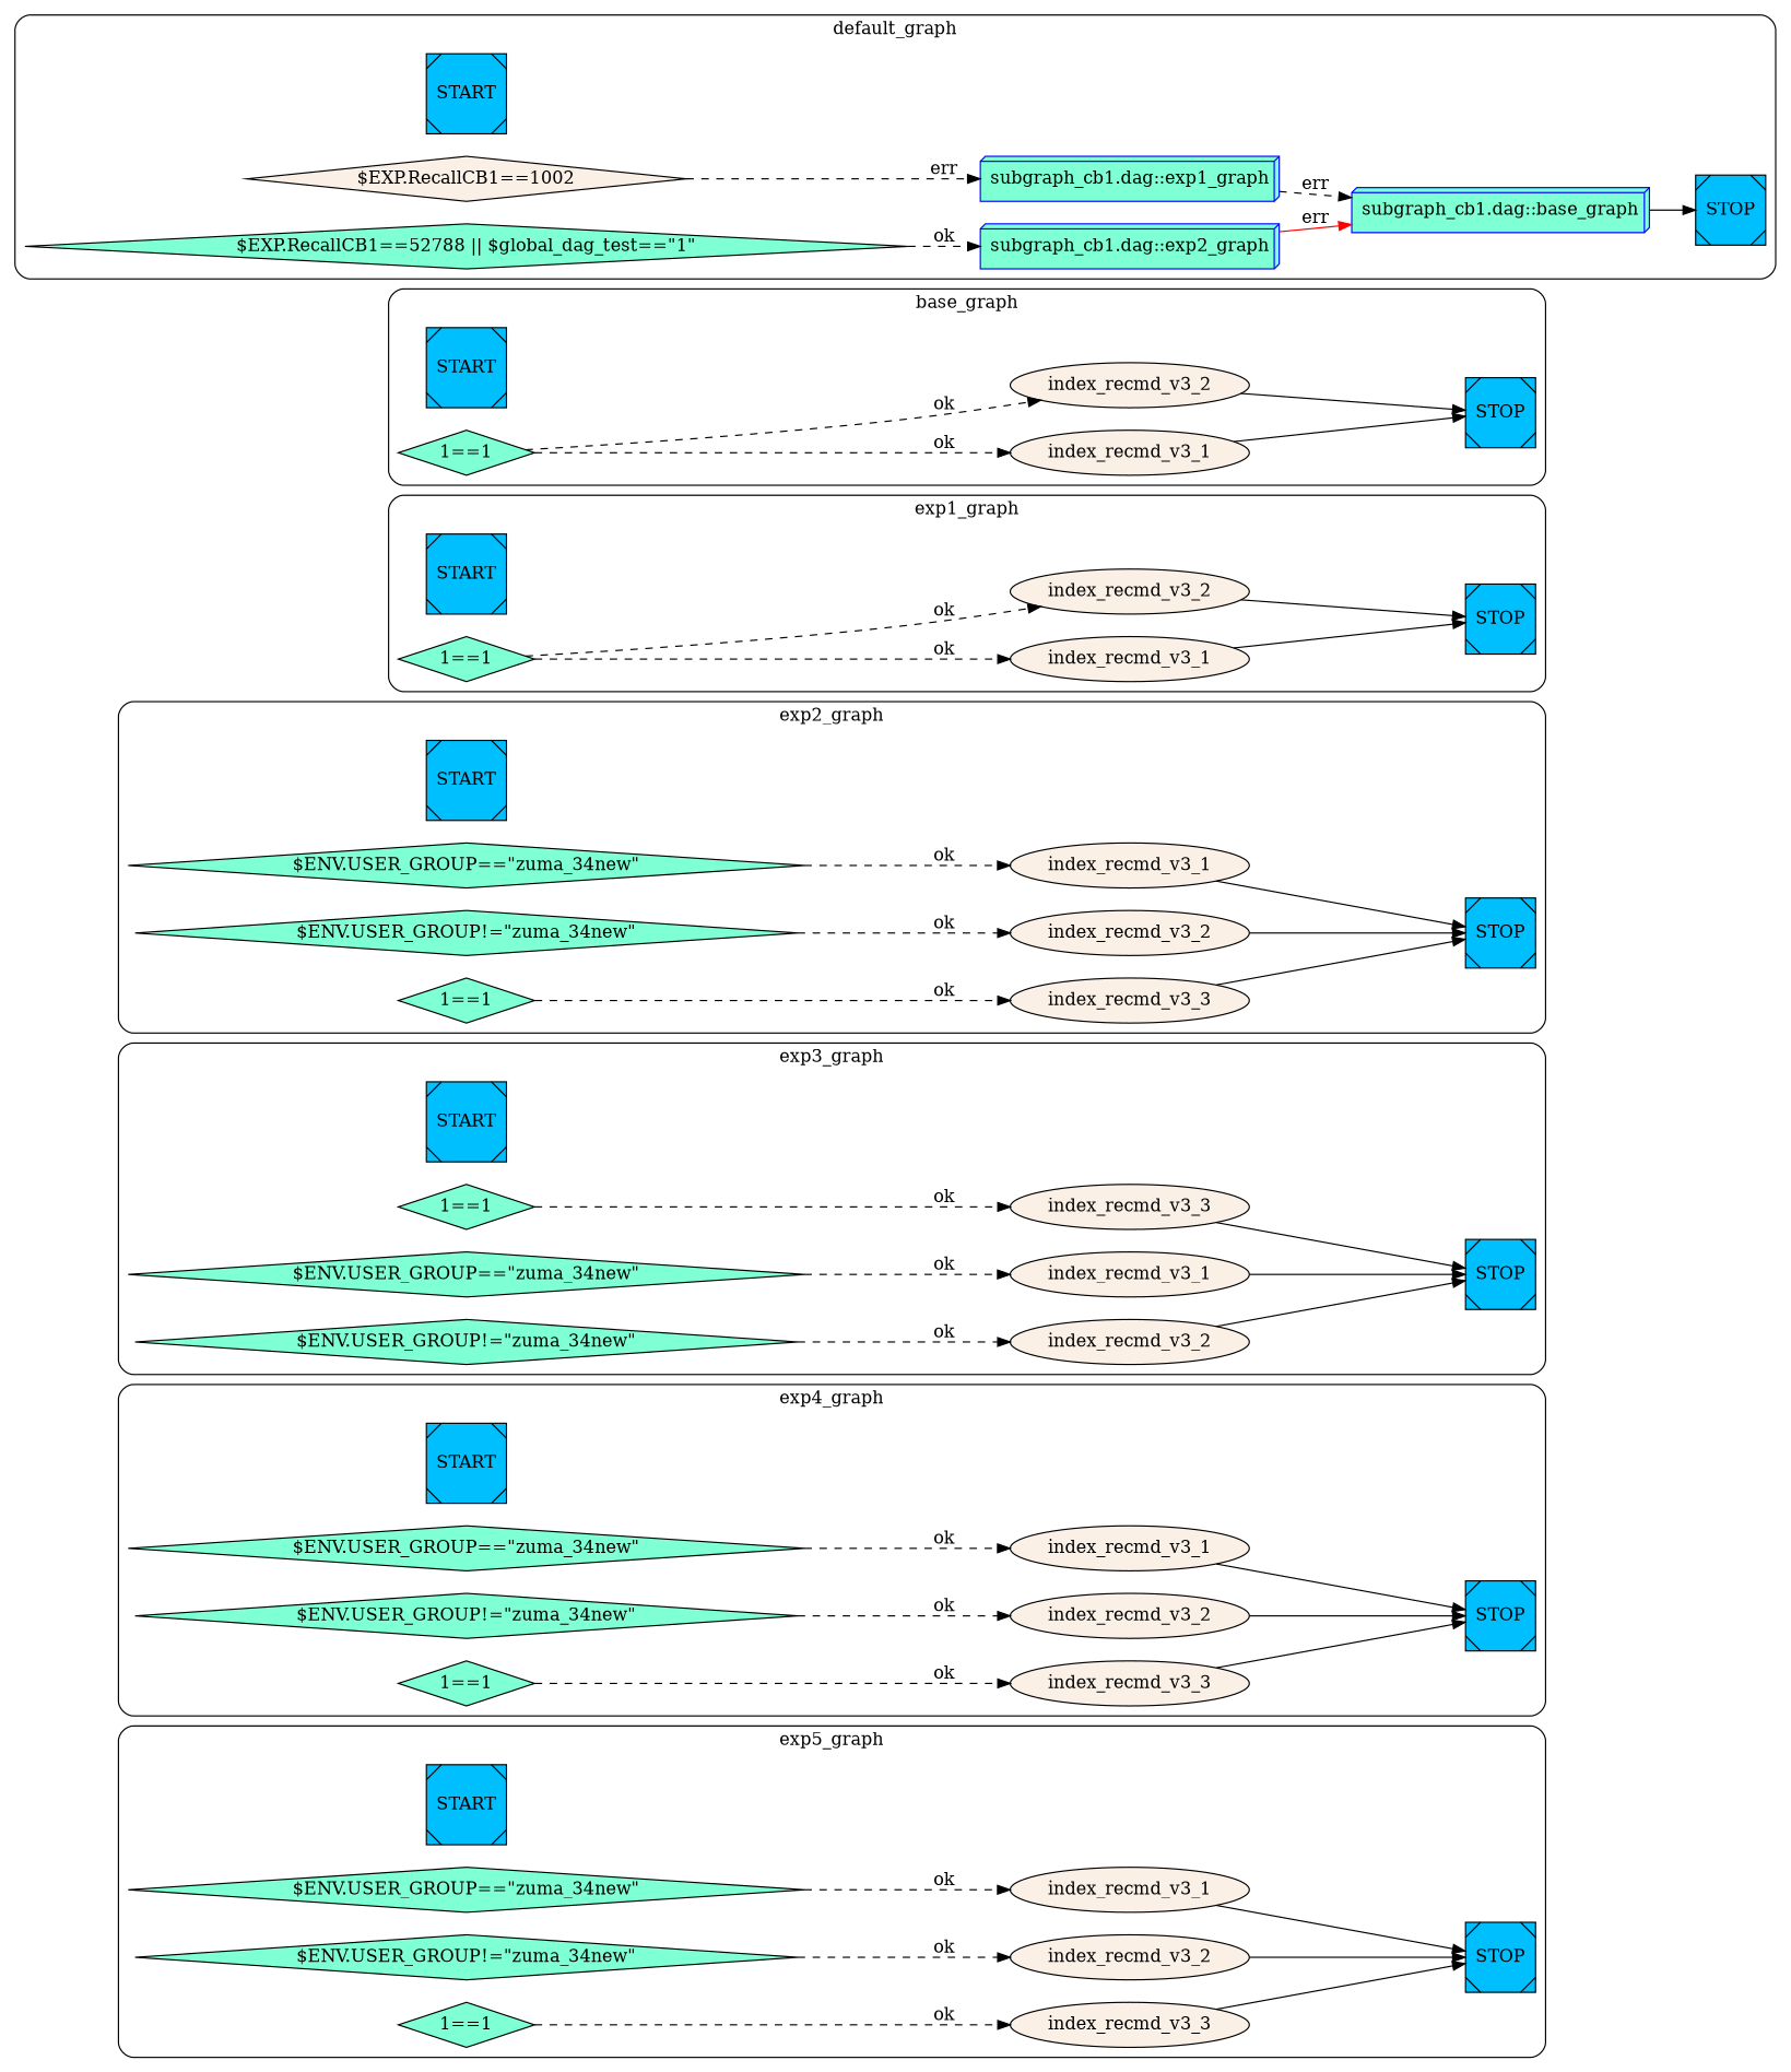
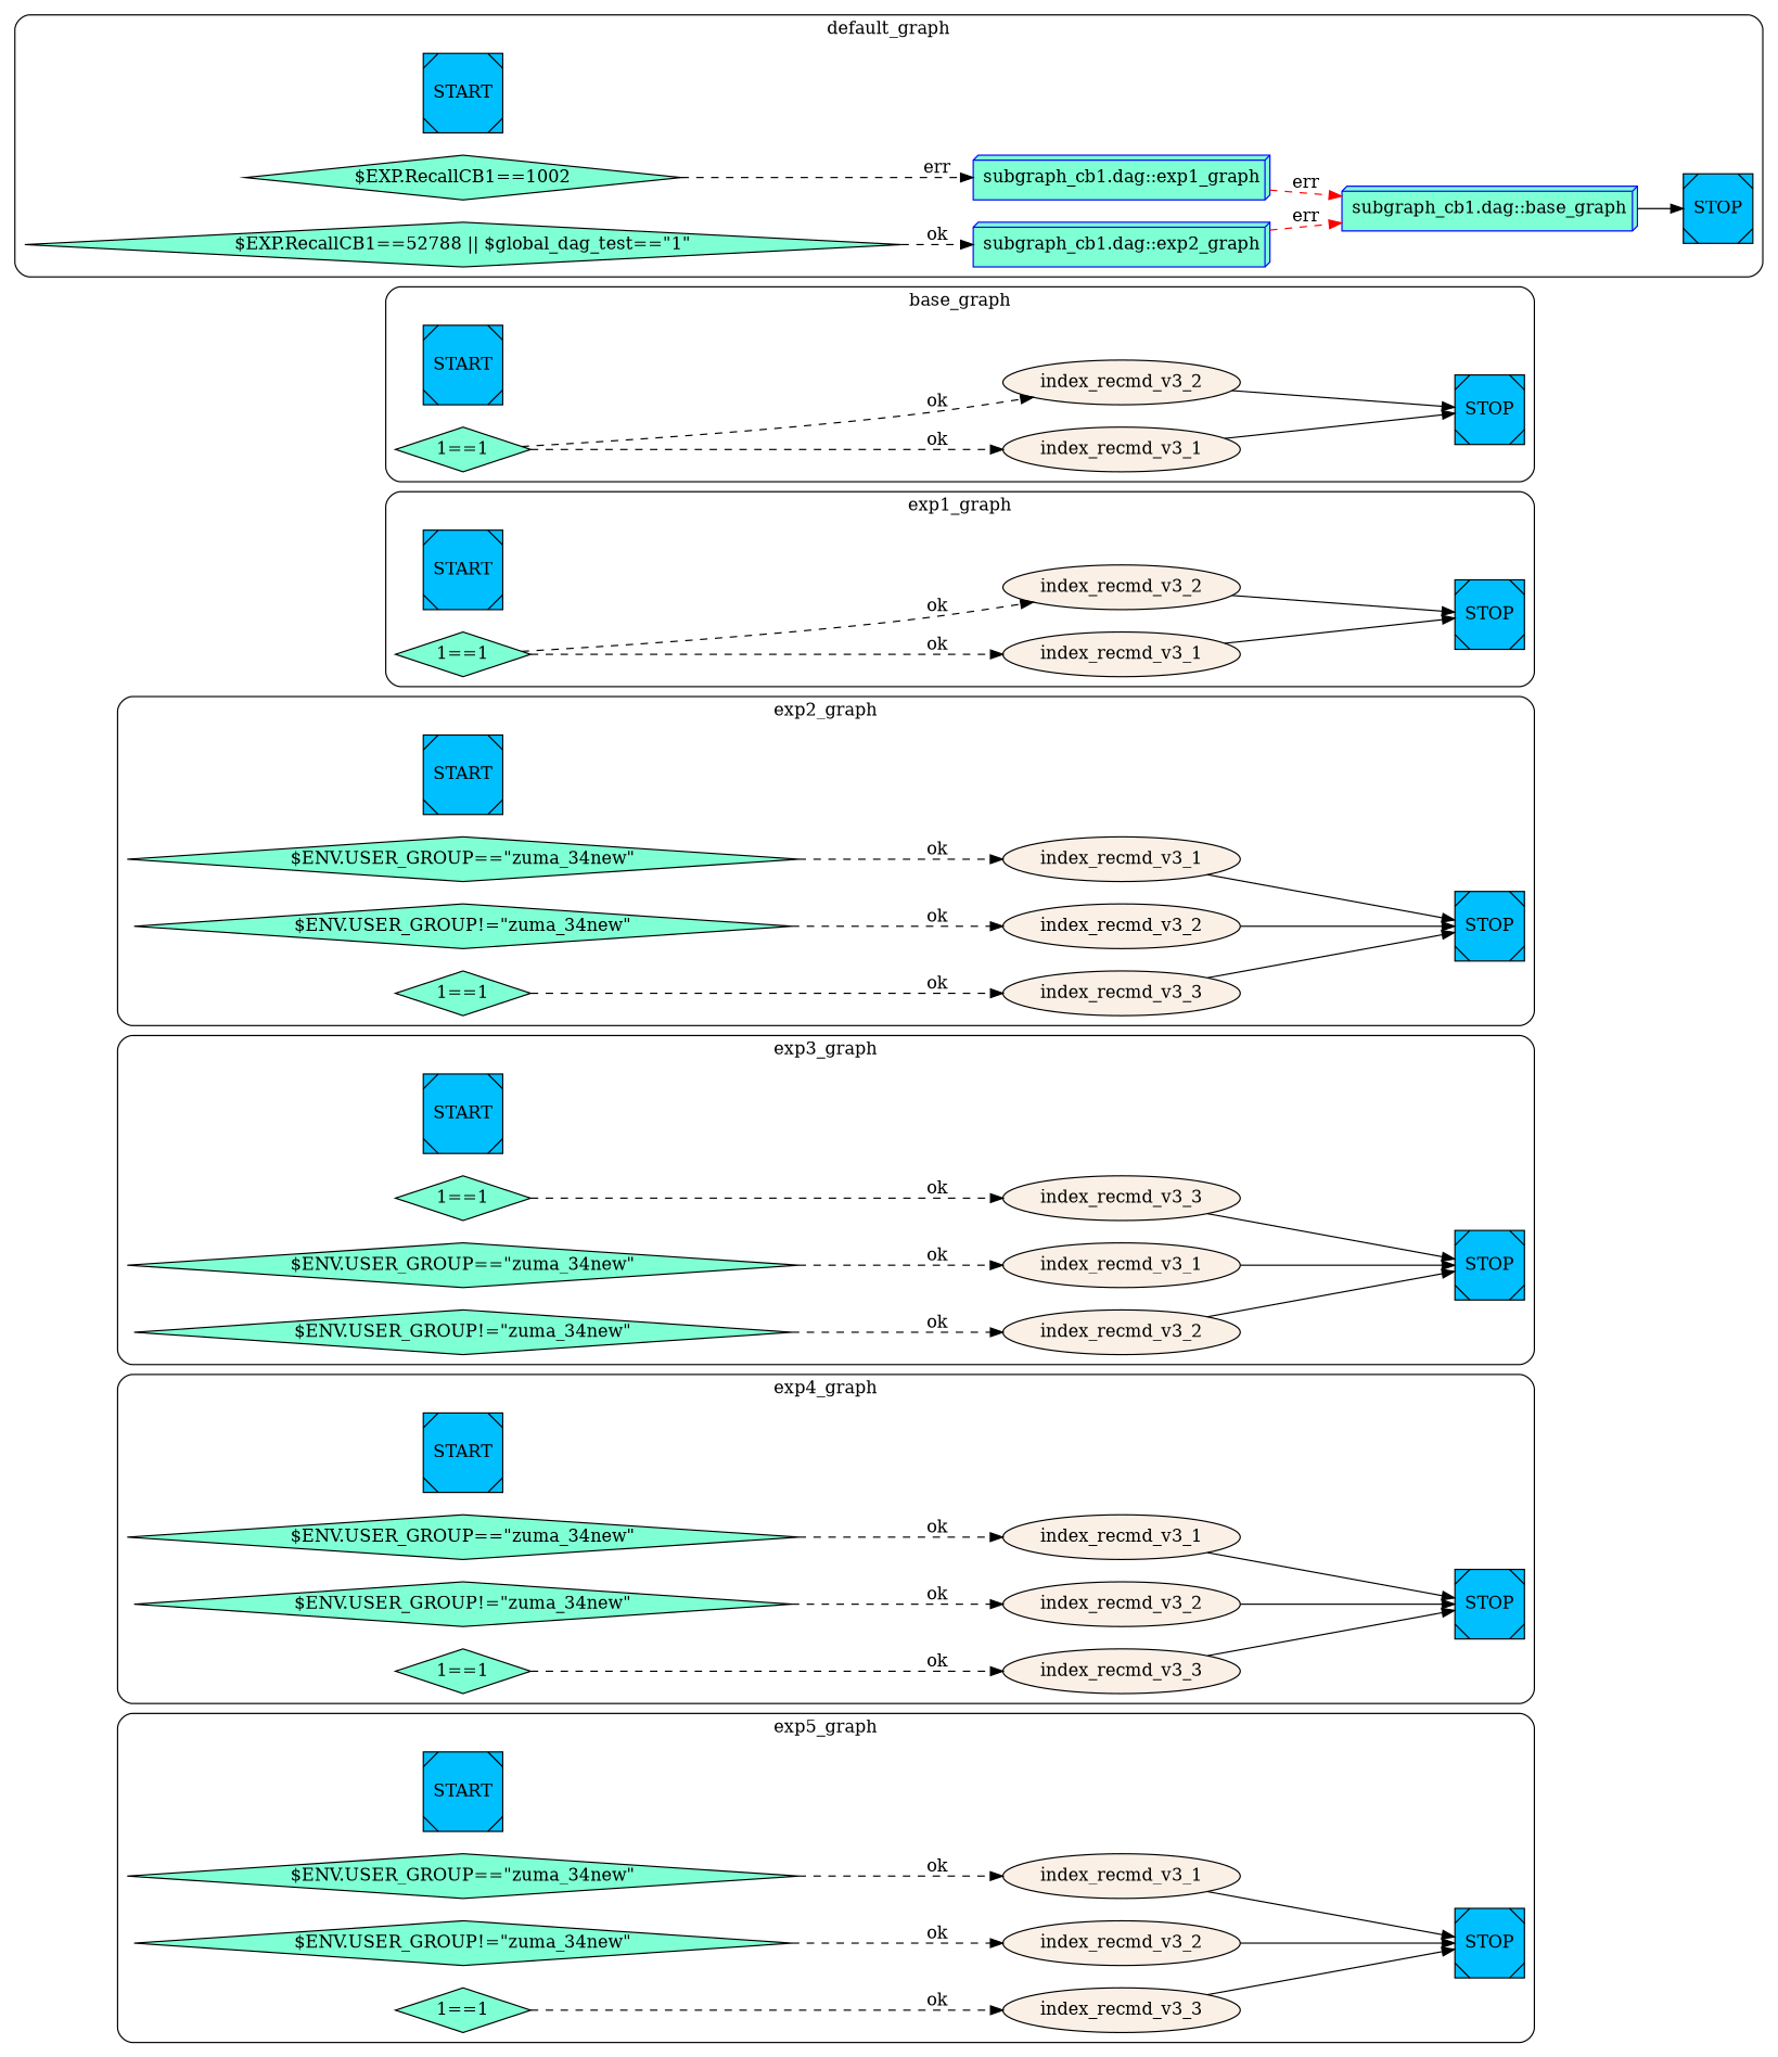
  digraph {
    rankdir=LR
    node [color=black fillcolor=aquamarine style=filled]
    edge [style=dashed]
    n1 [fillcolor=deepskyblue label=START shape=Msquare]
    n2 [fillcolor=deepskyblue label=STOP shape=Msquare]
    n3 [fillcolor=linen label=index_recmd_v3_3]
    n4 [label="$ENV.USER_GROUP==\"zuma_34new\"" shape=diamond]
    n5 [fillcolor=linen label=index_recmd_v3_1]
    n6 [label="$ENV.USER_GROUP!=\"zuma_34new\"" shape=diamond]
    n7 [fillcolor=linen label=index_recmd_v3_2]
    n8 [label="1==1" shape=diamond]
    n9 [fillcolor=deepskyblue label=START shape=Msquare]
    n10 [fillcolor=deepskyblue label=STOP shape=Msquare]
    n11 [fillcolor=linen label=index_recmd_v3_3]
    n12 [label="$ENV.USER_GROUP==\"zuma_34new\"" shape=diamond]
    n13 [fillcolor=linen label=index_recmd_v3_1]
    n14 [label="$ENV.USER_GROUP!=\"zuma_34new\"" shape=diamond]
    n15 [fillcolor=linen label=index_recmd_v3_2]
    n16 [label="1==1" shape=diamond]
    n17 [fillcolor=deepskyblue label=START shape=Msquare]
    n18 [fillcolor=deepskyblue label=STOP shape=Msquare]
    n19 [label="1==1" shape=diamond]
    n20 [fillcolor=linen label=index_recmd_v3_3]
    n21 [label="$ENV.USER_GROUP==\"zuma_34new\"" shape=diamond]
    n22 [fillcolor=linen label=index_recmd_v3_1]
    n23 [label="$ENV.USER_GROUP!=\"zuma_34new\"" shape=diamond]
    n24 [fillcolor=linen label=index_recmd_v3_2]
    n25 [fillcolor=deepskyblue label=START shape=Msquare]
    n26 [fillcolor=deepskyblue label=STOP shape=Msquare]
    n27 [fillcolor=linen label=index_recmd_v3_3]
    n28 [label="$ENV.USER_GROUP==\"zuma_34new\"" shape=diamond]
    n29 [fillcolor=linen label=index_recmd_v3_1]
    n30 [label="$ENV.USER_GROUP!=\"zuma_34new\"" shape=diamond]
    n31 [fillcolor=linen label=index_recmd_v3_2]
    n32 [label="1==1" shape=diamond]
    n33 [fillcolor=deepskyblue label=START shape=Msquare]
    n34 [fillcolor=deepskyblue label=STOP shape=Msquare]
    n35 [label="1==1" shape=diamond]
    n36 [fillcolor=linen label=index_recmd_v3_1]
    n37 [fillcolor=linen label=index_recmd_v3_2]
    n38 [fillcolor=deepskyblue label=START shape=Msquare]
    n39 [fillcolor=deepskyblue label=STOP shape=Msquare]
    n40 [label="1==1" shape=diamond]
    n41 [fillcolor=linen label=index_recmd_v3_1]
    n42 [fillcolor=linen label=index_recmd_v3_2]
    n43 [fillcolor=deepskyblue label=START shape=Msquare]
    n44 [fillcolor=deepskyblue label=STOP shape=Msquare]
    n45 [color=blue label="subgraph_cb1.dag::base_graph" shape=box3d]
-   n46 [fillcolor=linen label="$EXP.RecallCB1==1002" shape=diamond]
+   n46 [label="$EXP.RecallCB1==1002" shape=diamond]
    n47 [color=blue label="subgraph_cb1.dag::exp1_graph" shape=box3d]
    n48 [label="$EXP.RecallCB1==52788 || $global_dag_test==\"1\"" shape=diamond]
    n49 [color=blue label="subgraph_cb1.dag::exp2_graph" shape=box3d]
    subgraph cluster_1 {
      label=exp5_graph
      style=rounded
      n1
      n2
      n3
      n4
      n5
      n6
      n7
      n8
    }
    subgraph cluster_2 {
      label=exp4_graph
      style=rounded
      n9
      n10
      n11
      n12
      n13
      n14
      n15
      n16
    }
    subgraph cluster_3 {
      label=exp3_graph
      style=rounded
      n17
      n18
      n19
      n20
      n21
      n22
      n23
      n24
    }
    subgraph cluster_4 {
      label=exp2_graph
      style=rounded
      n25
      n26
      n27
      n28
      n29
      n30
      n31
      n32
    }
    subgraph cluster_5 {
      label=exp1_graph
      style=rounded
      n33
      n34
      n35
      n36
      n37
    }
    subgraph cluster_6 {
      label=base_graph
      style=rounded
      n38
      n39
      n40
      n41
      n42
    }
    subgraph cluster_7 {
      label=default_graph
      style=rounded
      n43
      n44
      n45
      n46
      n47
      n48
      n49
    }
    n3 -> n2 [style=""]
    n4 -> n5 [label=ok]
    n5 -> n2 [style=""]
    n6 -> n7 [label=ok]
    n7 -> n2 [style=""]
    n8 -> n3 [label=ok]
    n11 -> n10 [style=""]
    n12 -> n13 [label=ok]
    n13 -> n10 [style=""]
    n14 -> n15 [label=ok]
    n15 -> n10 [style=""]
    n16 -> n11 [label=ok]
    n19 -> n20 [label=ok]
    n20 -> n18 [style=""]
    n21 -> n22 [label=ok]
    n22 -> n18 [style=""]
    n23 -> n24 [label=ok]
    n24 -> n18 [style=""]
    n27 -> n26 [style=""]
    n28 -> n29 [label=ok]
    n29 -> n26 [style=""]
    n30 -> n31 [label=ok]
    n31 -> n26 [style=""]
    n32 -> n27 [label=ok]
    n35 -> n36 [label=ok]
    n35 -> n37 [label=ok]
    n36 -> n34 [style=""]
    n37 -> n34 [style=""]
    n40 -> n41 [label=ok]
    n40 -> n42 [label=ok]
    n41 -> n39 [style=""]
    n42 -> n39 [style=""]
    n45 -> n44 [style=""]
    n46 -> n47 [label=err]
-   n47 -> n45 [color=black label=err]
+   n47 -> n45 [color=red label=err]
    n48 -> n49 [label=ok]
-   n49 -> n45 [color=red label=err style=solid]
+   n49 -> n45 [color=red label=err]
  }
